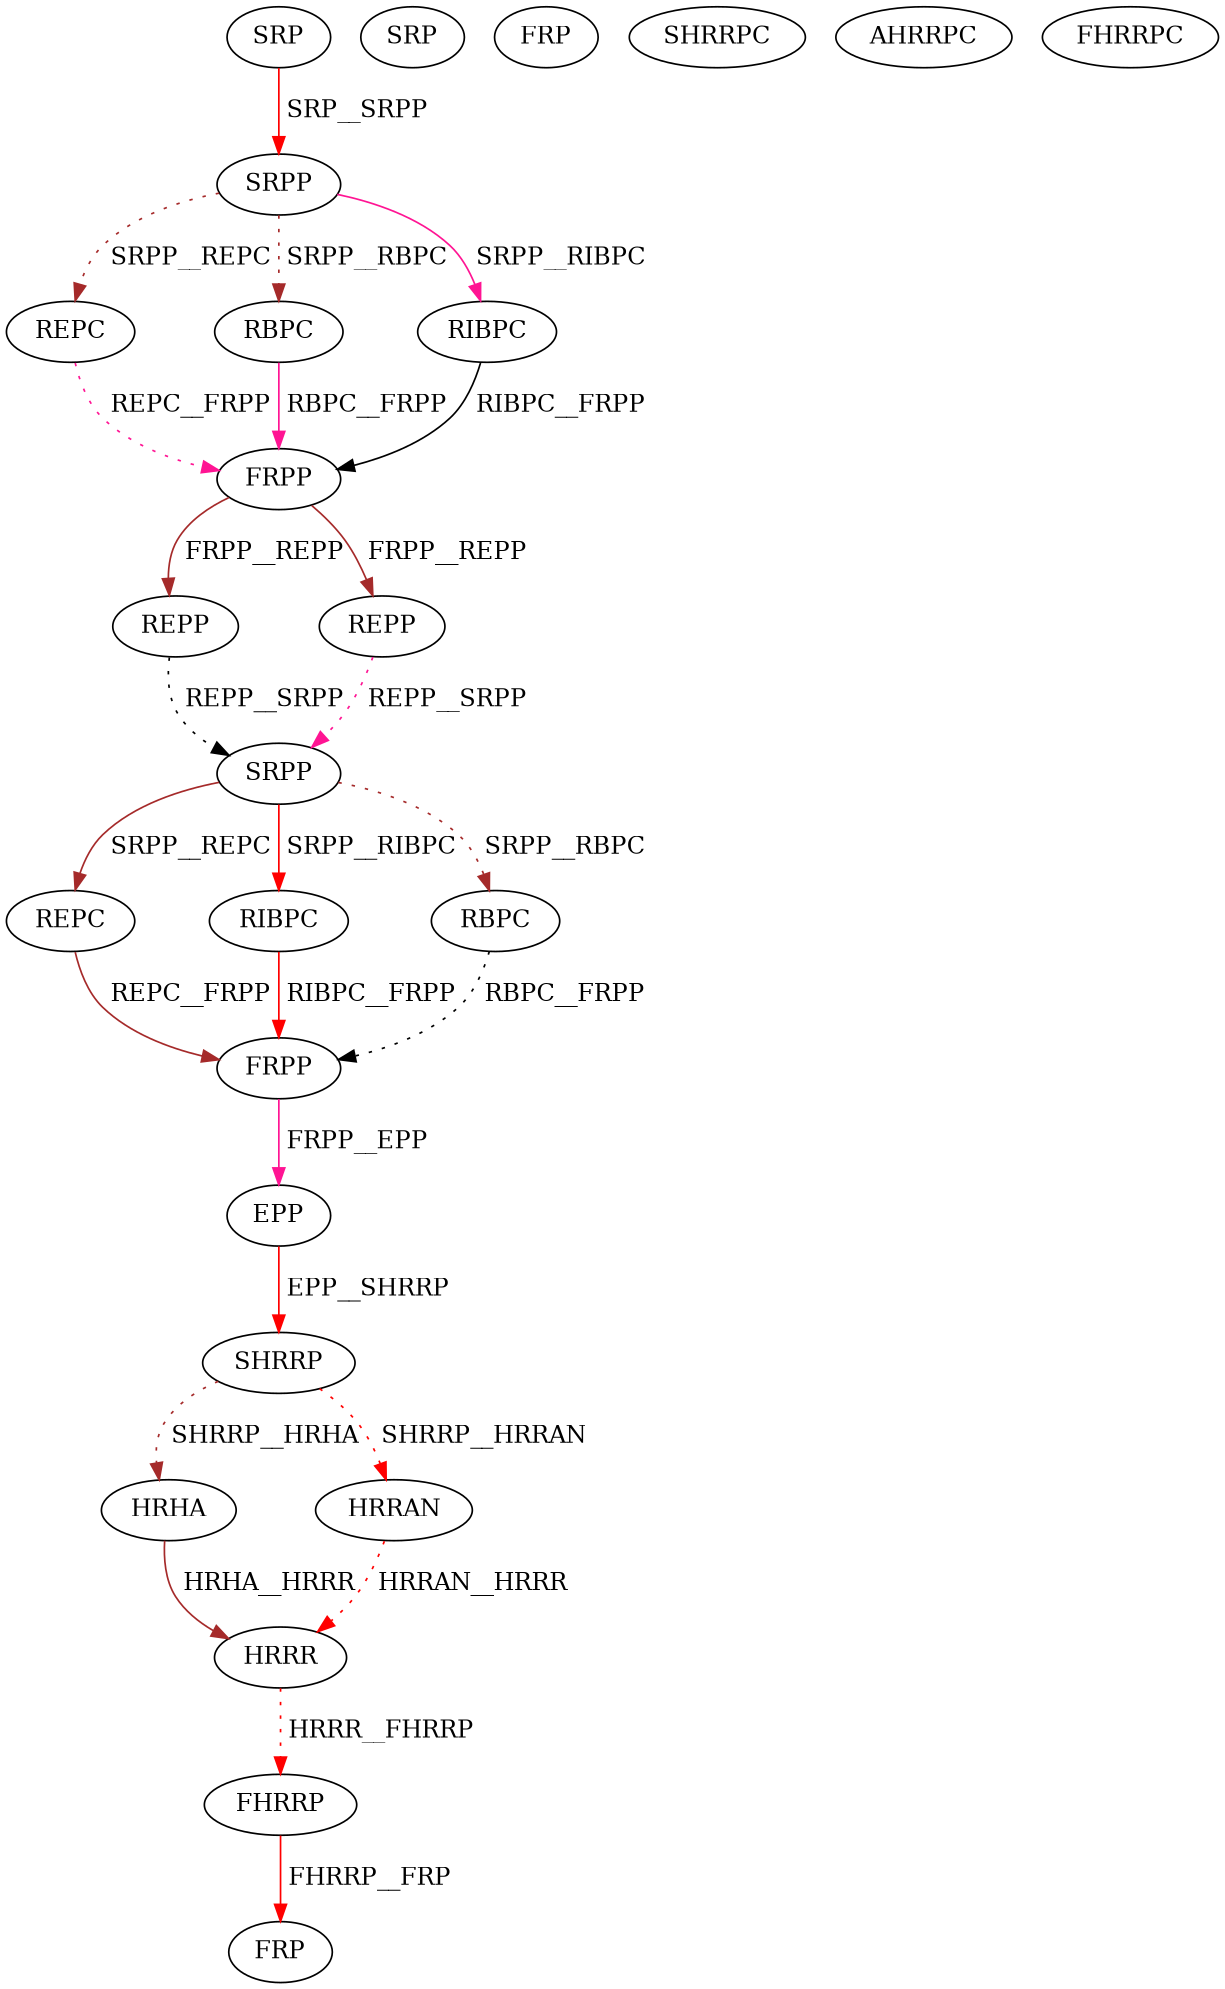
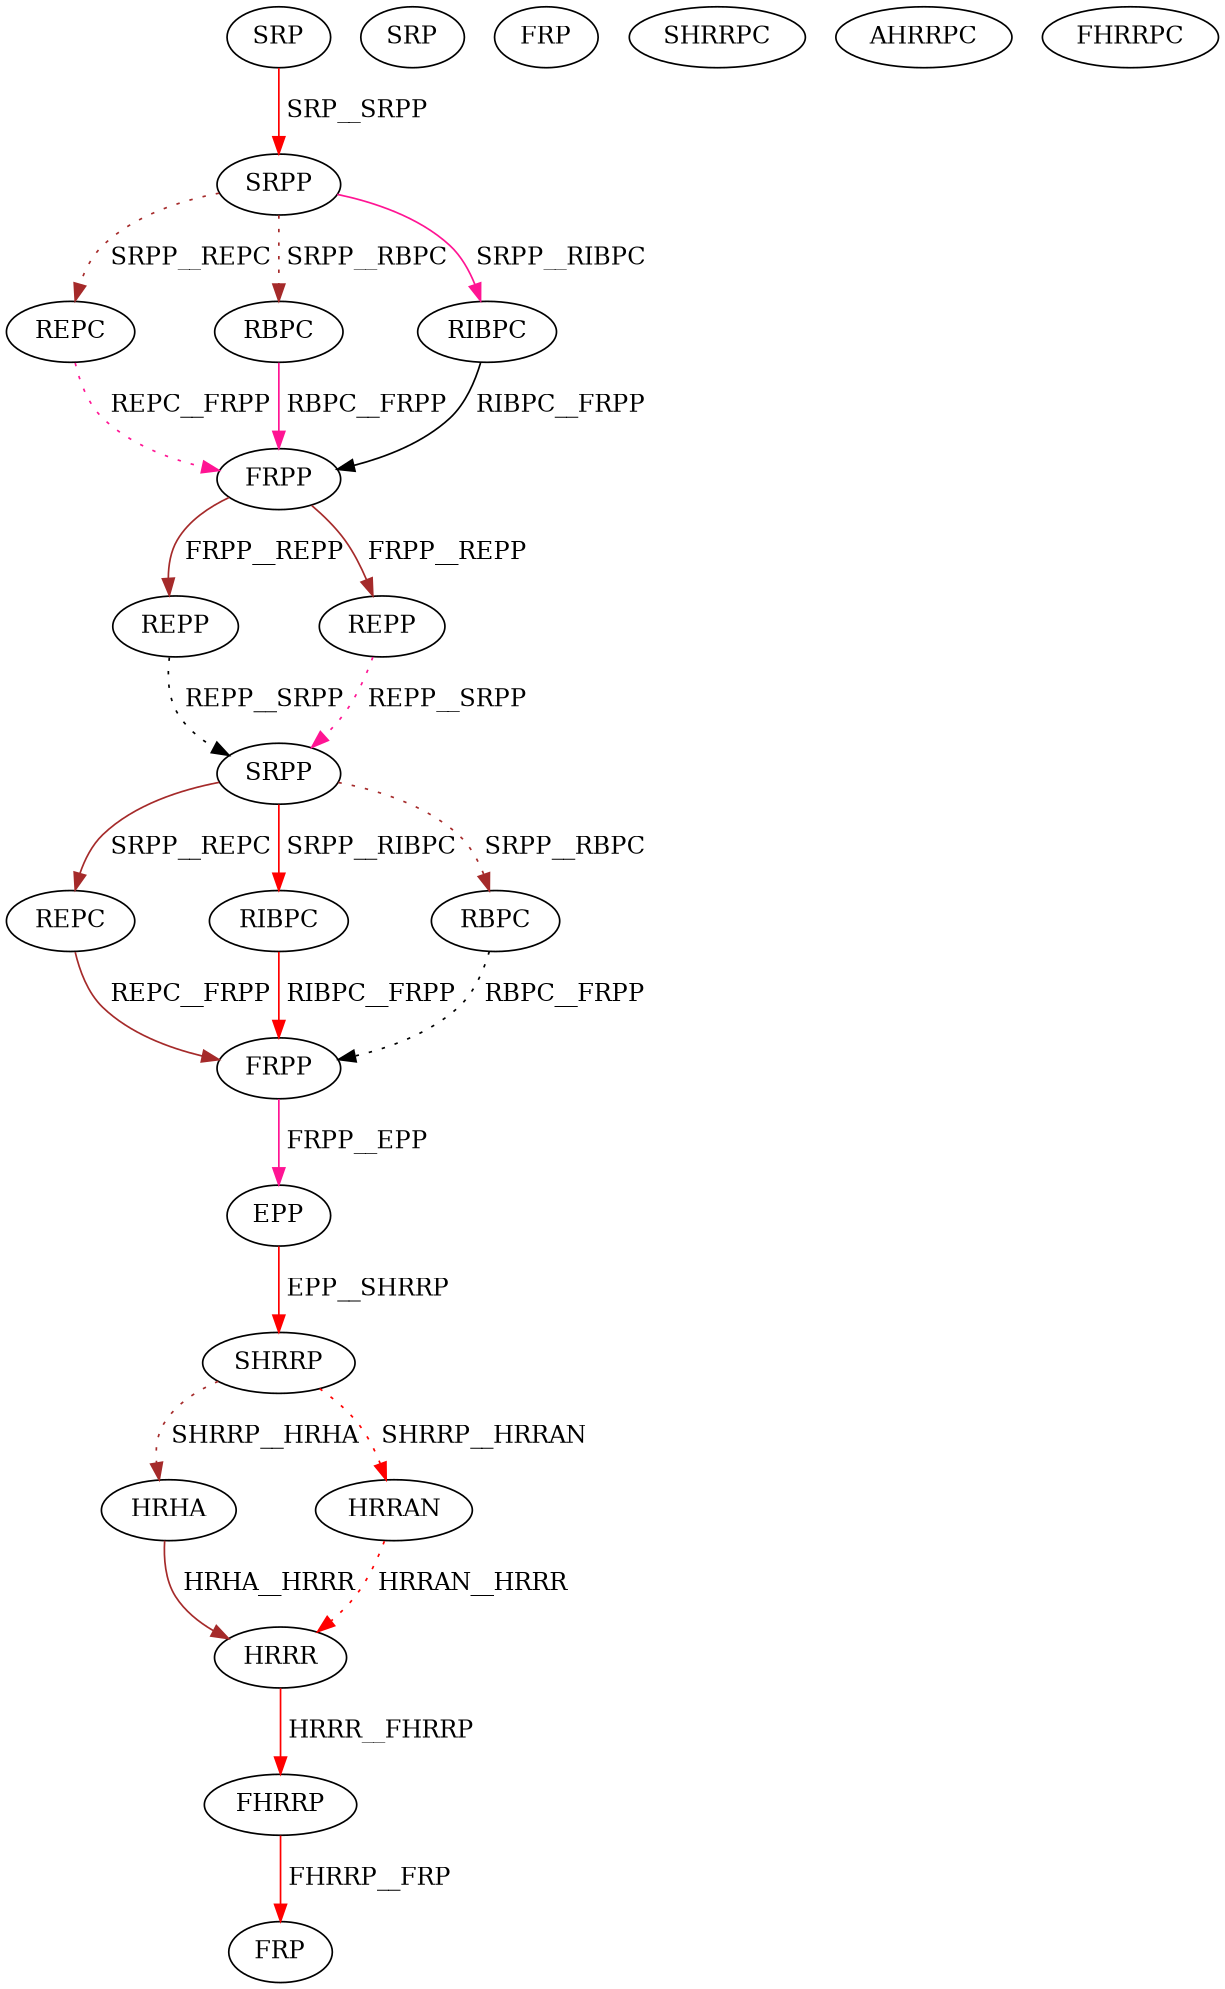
  digraph {
    node [color=black fontcolor=black]
    edge [color=brown fontcolor=black style=solid]
    n1 [label=SRP]
    n2 [label=SRPP]
    n3 [label=REPC]
    n4 [label=RBPC]
    n5 [label=RIBPC]
    n6 [label=FRPP]
    n7 [label=REPP]
    n8 [label=REPP]
    n9 [label=SRPP]
    n10 [label=REPC]
    n11 [label=RIBPC]
    n12 [label=RBPC]
    n13 [label=FRPP]
    n14 [label=EPP]
    n15 [label=SHRRP]
    n16 [label=HRHA]
    n17 [label=HRRAN]
    n18 [label=HRRR]
    n19 [label=SRP]
    n20 [label=FRP]
    n21 [label=FHRRP]
    n22 [label=SHRRPC]
    n23 [label=AHRRPC]
    n24 [label=FHRRPC]
    n25 [label=FRP]
    n1 -> n2 [color=red label=" SRP__SRPP"]
    n2 -> n3 [label=" SRPP__REPC" style=dotted]
    n2 -> n4 [label=" SRPP__RBPC" style=dotted]
    n2 -> n5 [color=deeppink label=" SRPP__RIBPC"]
    n3 -> n6 [color=deeppink label=" REPC__FRPP" style=dotted]
    n4 -> n6 [color=deeppink label=" RBPC__FRPP"]
    n5 -> n6 [color=black label=" RIBPC__FRPP"]
    n6 -> n7 [label=" FRPP__REPP"]
    n6 -> n8 [label=" FRPP__REPP"]
    n7 -> n9 [color=black label=" REPP__SRPP" style=dotted]
    n8 -> n9 [color=deeppink label=" REPP__SRPP" style=dotted]
    n9 -> n10 [label=" SRPP__REPC"]
    n9 -> n11 [color=red label=" SRPP__RIBPC"]
    n9 -> n12 [label=" SRPP__RBPC" style=dotted]
    n10 -> n13 [label=" REPC__FRPP"]
    n11 -> n13 [color=red label=" RIBPC__FRPP"]
    n12 -> n13 [color=black label=" RBPC__FRPP" style=dotted]
    n13 -> n14 [color=deeppink label=" FRPP__EPP"]
    n14 -> n15 [color=red label=" EPP__SHRRP"]
    n15 -> n16 [label=" SHRRP__HRHA" style=dotted]
    n15 -> n17 [color=red label=" SHRRP__HRRAN" style=dotted]
    n16 -> n18 [label=" HRHA__HRRR"]
    n17 -> n18 [color=red label=" HRRAN__HRRR" style=dotted]
-   n18 -> n21 [color=red label=" HRRR__FHRRP" style=dotted]
+   n18 -> n21 [color=red label=" HRRR__FHRRP"]
    n21 -> n25 [color=red label=" FHRRP__FRP"]
  }
